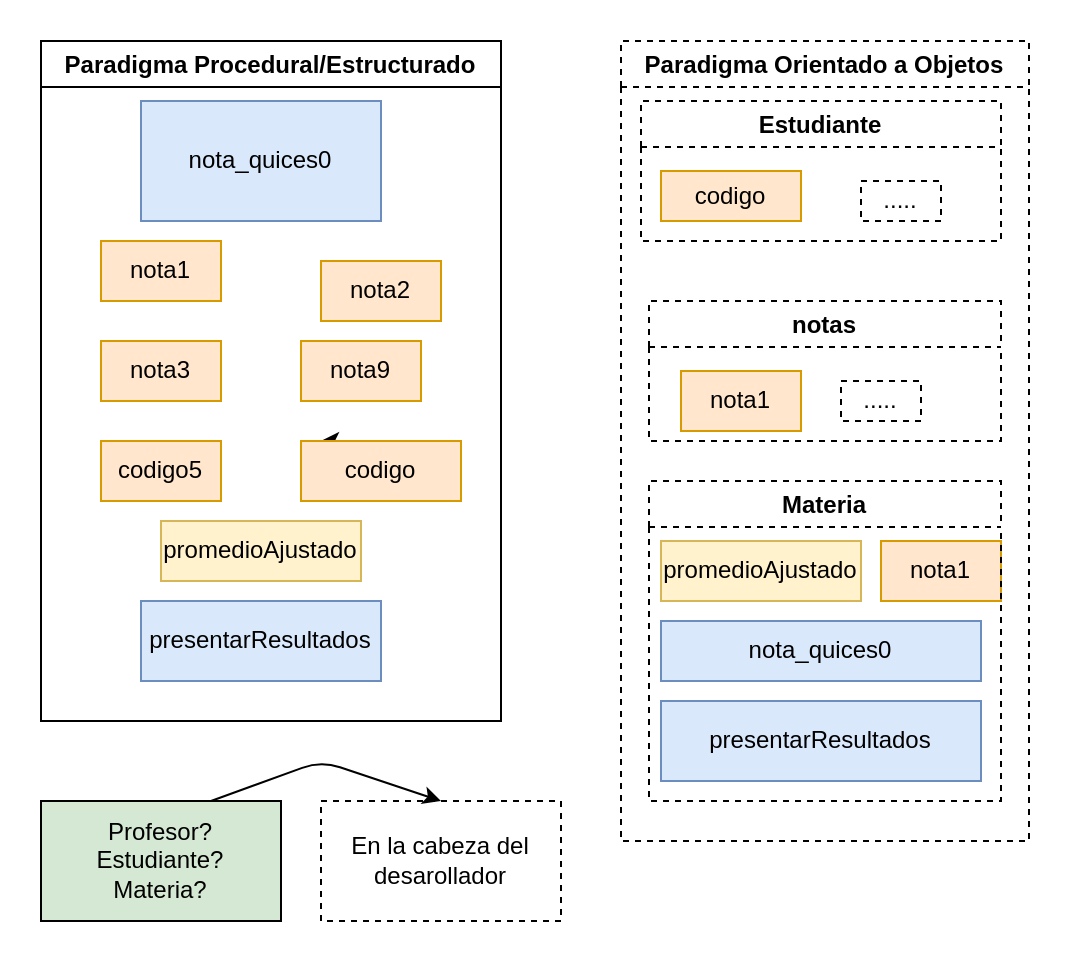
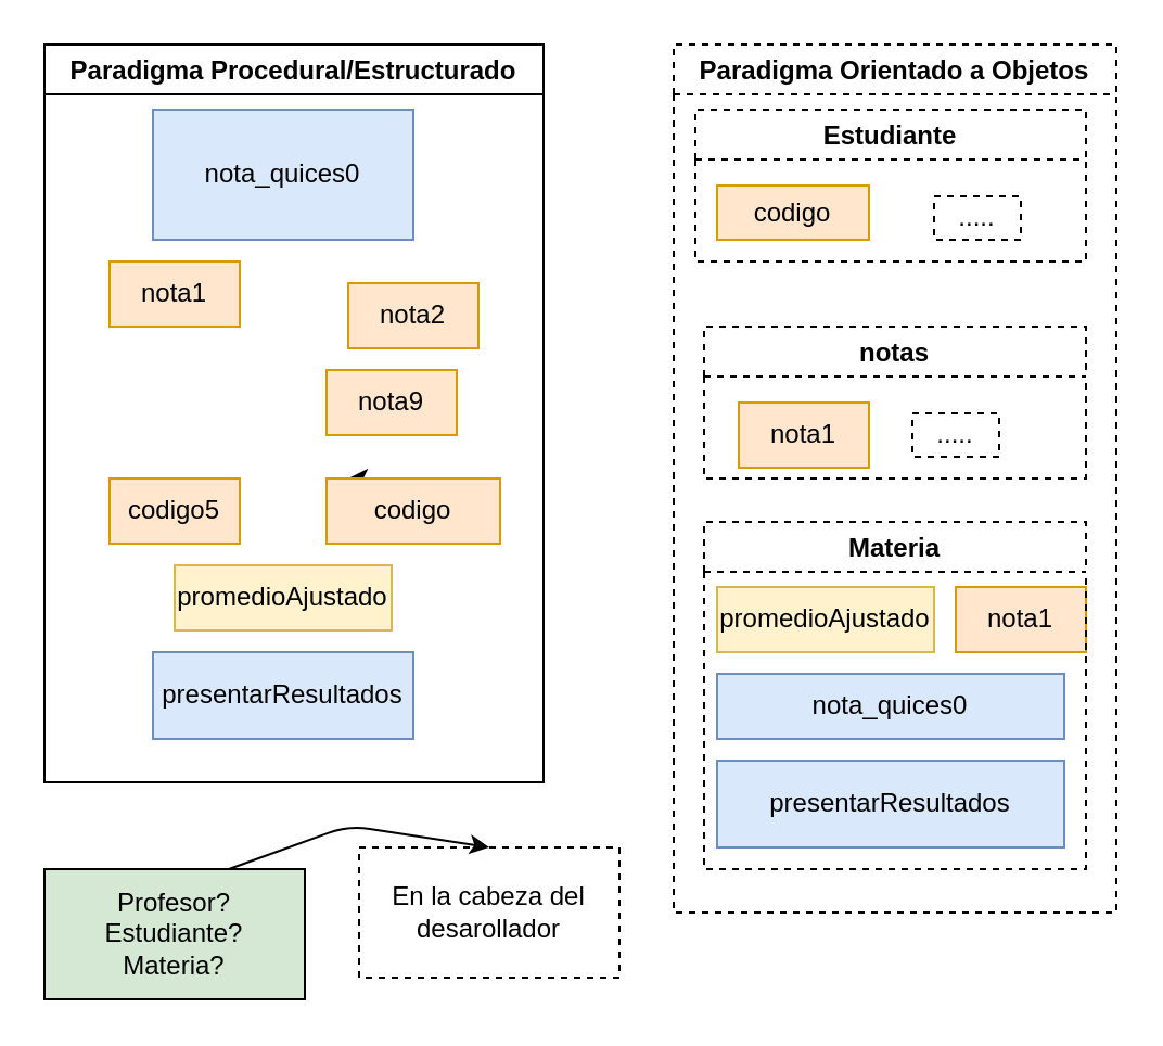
  <mxCell id="0" />
  <mxCell id="1" parent="0" />
  <mxCell id="2" value="nota_quices0&lt;br&gt;" style="rounded=0;whiteSpace=wrap;html=1;fillColor=#dae8fc;strokeColor=#6c8ebf;" vertex="1" parent="1"><mxGeometry x="70" y="50" width="120" height="60" as="geometry" /></mxCell>
  <mxCell id="3" value="nota1" style="rounded=0;whiteSpace=wrap;html=1;fillColor=#ffe6cc;strokeColor=#d79b00;" vertex="1" parent="1"><mxGeometry x="50" y="120" width="60" height="30" as="geometry" /></mxCell>
  <mxCell id="4" value="nota2" style="rounded=0;whiteSpace=wrap;html=1;fillColor=#ffe6cc;strokeColor=#d79b00;" vertex="1" parent="1"><mxGeometry x="160" y="130" width="60" height="30" as="geometry" /></mxCell>
- <mxCell id="5" value="nota3" style="rounded=0;whiteSpace=wrap;html=1;fillColor=#ffe6cc;strokeColor=#d79b00;" vertex="1" parent="1"><mxGeometry x="50" y="170" width="60" height="30" as="geometry" /></mxCell>
  <mxCell id="6" value="nota9" style="rounded=0;whiteSpace=wrap;html=1;fillColor=#ffe6cc;strokeColor=#d79b00;" vertex="1" parent="1"><mxGeometry x="150" y="170" width="60" height="30" as="geometry" /></mxCell>
  <mxCell id="7" value="codigo5" style="rounded=0;whiteSpace=wrap;html=1;fillColor=#ffe6cc;strokeColor=#d79b00;" vertex="1" parent="1"><mxGeometry x="50" y="220" width="60" height="30" as="geometry" /></mxCell>
  <mxCell id="8" value="promedioAjustado" style="rounded=0;whiteSpace=wrap;html=1;fillColor=#fff2cc;strokeColor=#d6b656;" vertex="1" parent="1"><mxGeometry x="80" y="260" width="100" height="30" as="geometry" /></mxCell>
  <mxCell id="9" style="edgeStyle=orthogonalEdgeStyle;rounded=0;orthogonalLoop=1;jettySize=auto;html=1;exitX=0.25;exitY=0;exitDx=0;exitDy=0;" edge="1" parent="1" source="12"><mxGeometry relative="1" as="geometry"><mxPoint x="160" y="220" as="targetPoint" /></mxGeometry></mxCell>
  <mxCell id="10" value="presentarResultados" style="rounded=0;whiteSpace=wrap;html=1;fillColor=#dae8fc;strokeColor=#6c8ebf;" vertex="1" parent="1"><mxGeometry x="70" y="300" width="120" height="40" as="geometry" /></mxCell>
  <mxCell id="11" value="Paradigma Procedural/Estructurado" style="swimlane;" vertex="1" parent="1"><mxGeometry x="20" y="20" width="230" height="340" as="geometry" /></mxCell>
  <mxCell id="12" value="codigo" style="rounded=0;whiteSpace=wrap;html=1;fillColor=#ffe6cc;strokeColor=#d79b00;" vertex="1" parent="11"><mxGeometry x="130" y="200" width="80" height="30" as="geometry" /></mxCell>
  <mxCell id="13" value="Profesor?&lt;br&gt;Estudiante? &lt;br&gt;Materia?" style="rounded=0;whiteSpace=wrap;html=1;fillColor=#d5e8d4;" vertex="1" parent="1"><mxGeometry x="20" y="400" width="120" height="60" as="geometry" /></mxCell>
- <mxCell id="14" value="En la cabeza del desarollador" style="rounded=0;whiteSpace=wrap;html=1;dashed=1;" vertex="1" parent="1"><mxGeometry x="160" y="400" width="120" height="60" as="geometry" /></mxCell>
+ <mxCell id="14" value="En la cabeza del desarollador" style="rounded=0;whiteSpace=wrap;html=1;dashed=1;" vertex="1" parent="1"><mxGeometry x="165" y="390" width="120" height="60" as="geometry" /></mxCell>
  <mxCell id="15" value="" style="endArrow=classic;html=1;entryX=0.5;entryY=0;entryDx=0;entryDy=0;" edge="1" parent="1" target="14"><mxGeometry width="50" height="50" relative="1" as="geometry"><mxPoint x="105" y="400" as="sourcePoint" /><mxPoint x="155" y="350" as="targetPoint" /><Array as="points"><mxPoint x="160" y="380" /></Array></mxGeometry></mxCell>
  <mxCell id="16" value="Paradigma Orientado a Objetos" style="swimlane;dashed=1;" vertex="1" parent="1"><mxGeometry x="310" y="20" width="204" height="400" as="geometry" /></mxCell>
  <mxCell id="17" value="Estudiante" style="swimlane;dashed=1;" vertex="1" parent="16"><mxGeometry x="10" y="30" width="180" height="70" as="geometry" /></mxCell>
  <mxCell id="18" value="....." style="rounded=0;whiteSpace=wrap;html=1;dashed=1;" vertex="1" parent="17"><mxGeometry x="110" y="40" width="40" height="20" as="geometry" /></mxCell>
  <mxCell id="19" value="codigo" style="rounded=0;whiteSpace=wrap;html=1;fillColor=#ffe6cc;strokeColor=#d79b00;" vertex="1" parent="17"><mxGeometry x="10" y="35" width="70" height="25" as="geometry" /></mxCell>
  <mxCell id="20" value="notas" style="swimlane;dashed=1;" vertex="1" parent="16"><mxGeometry x="14" y="130" width="176" height="70" as="geometry" /></mxCell>
  <mxCell id="21" value="nota1" style="rounded=0;whiteSpace=wrap;html=1;fillColor=#ffe6cc;strokeColor=#d79b00;" vertex="1" parent="20"><mxGeometry x="16" y="35" width="60" height="30" as="geometry" /></mxCell>
  <mxCell id="22" value="promedioAjustado" style="rounded=0;whiteSpace=wrap;html=1;fillColor=#fff2cc;strokeColor=#d6b656;" vertex="1" parent="16"><mxGeometry x="20" y="250" width="100" height="30" as="geometry" /></mxCell>
  <mxCell id="23" value="nota1" style="rounded=0;whiteSpace=wrap;html=1;fillColor=#ffe6cc;strokeColor=#d79b00;" vertex="1" parent="16"><mxGeometry x="130" y="250" width="60" height="30" as="geometry" /></mxCell>
  <mxCell id="24" value="nota_quices0&lt;br&gt;" style="rounded=0;whiteSpace=wrap;html=1;fillColor=#dae8fc;strokeColor=#6c8ebf;" vertex="1" parent="16"><mxGeometry x="20" y="290" width="160" height="30" as="geometry" /></mxCell>
  <mxCell id="25" value="....." style="rounded=0;whiteSpace=wrap;html=1;dashed=1;" vertex="1" parent="1"><mxGeometry x="420" y="190" width="40" height="20" as="geometry" /></mxCell>
  <mxCell id="26" value="Materia" style="swimlane;dashed=1;" vertex="1" parent="1"><mxGeometry x="324" y="240" width="176" height="160" as="geometry" /></mxCell>
  <mxCell id="27" value="presentarResultados" style="rounded=0;whiteSpace=wrap;html=1;fillColor=#dae8fc;strokeColor=#6c8ebf;" vertex="1" parent="1"><mxGeometry x="330" y="350" width="160" height="40" as="geometry" /></mxCell>
